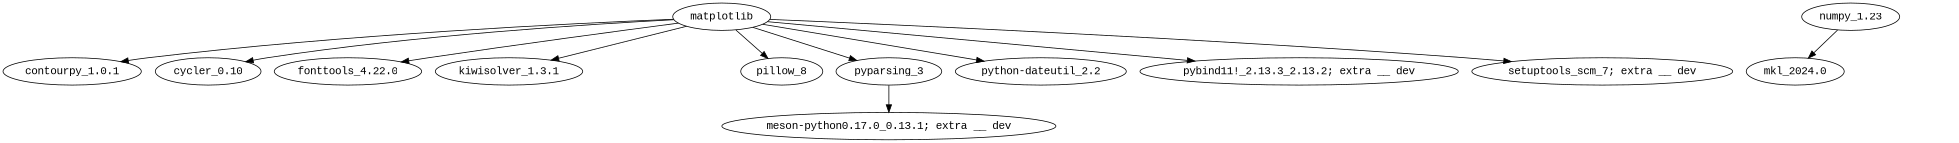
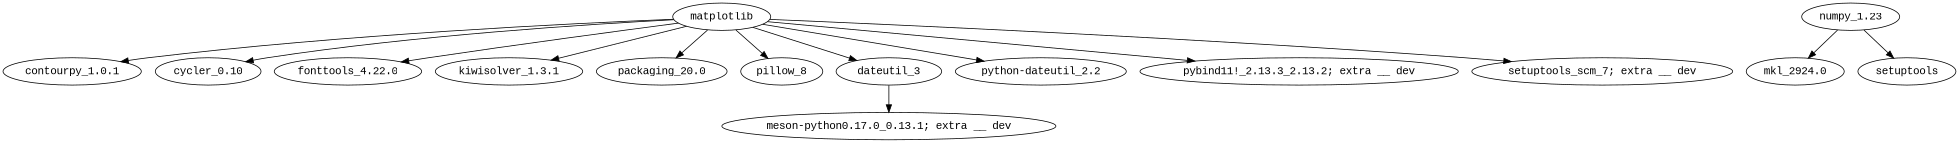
  digraph {
    fontname="Liberation Mono"
    node [fontname="Liberation Mono"]
    edge [fontname="Liberation Mono"]
    matplotlib
    "contourpy_1.0.1"
    "cycler_0.10"
    "fonttools_4.22.0"
    "kiwisolver_1.3.1"
+   "packaging_20.0"
    pillow_8
-   pyparsing_3
+   pyparsing_3 [label=dateutil_3]
    n9 [label="python-dateutil_2.2"]
    "pybind11!_2.13.3_2.13.2; extra __ dev"
    "setuptools_scm_7; extra __ dev"
    "numpy_1.23"
-   "mkl_2024.0"
+   "mkl_2024.0" [label="mkl_2924.0"]
+   setuptools
    "meson-python0.17.0_0.13.1; extra __ dev"
    matplotlib -> "contourpy_1.0.1"
    matplotlib -> "cycler_0.10"
    matplotlib -> "fonttools_4.22.0"
    matplotlib -> "kiwisolver_1.3.1"
+   matplotlib -> "packaging_20.0"
    matplotlib -> pillow_8
    matplotlib -> pyparsing_3
    matplotlib -> n9
    matplotlib -> "pybind11!_2.13.3_2.13.2; extra __ dev"
    matplotlib -> "setuptools_scm_7; extra __ dev"
    pyparsing_3 -> "meson-python0.17.0_0.13.1; extra __ dev"
    "numpy_1.23" -> "mkl_2024.0"
+   "numpy_1.23" -> setuptools
  }
